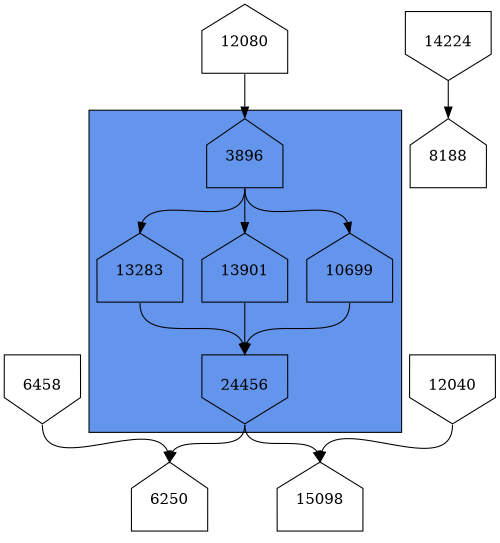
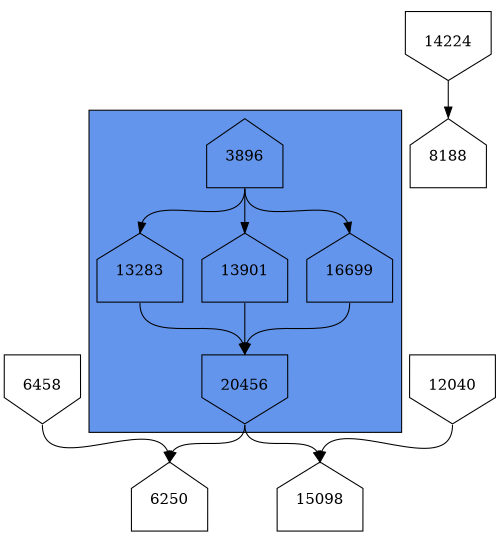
  digraph {
    node [shape=house]
    edge [headport=n tailport=s]
    3896 [height=1 width=1]
    13283 [height=1 width=1]
    n3 [height=1 label=13901 width=1]
-   16699 [height=1 width=1 label=10699]
-   20456 [height=1 shape=invhouse width=1 label=24456]
+   16699 [height=1 width=1]
+   20456 [height=1 shape=invhouse width=1]
    6250 [height=1 width=1]
    15098 [height=1 width=1]
    6458 [height=1 shape=invhouse width=1]
    12040 [height=1 shape=invhouse width=1]
-   12080 [height=1 width=1]
    14224 [height=1 shape=invhouse width=1]
    8188 [height=1 width=1]
    subgraph cluster_1 {
      fillcolor=cornflowerblue
      style=filled
      3896
      13283
      n3
      16699
      20456
    }
    3896 -> 13283
    3896 -> n3
    3896 -> 16699
    13283 -> 20456
    n3 -> 20456
    16699 -> 20456
    20456 -> 6250
    20456 -> 15098
    6458 -> 6250
    12040 -> 15098
-   12080 -> 3896
    14224 -> 8188
  }
